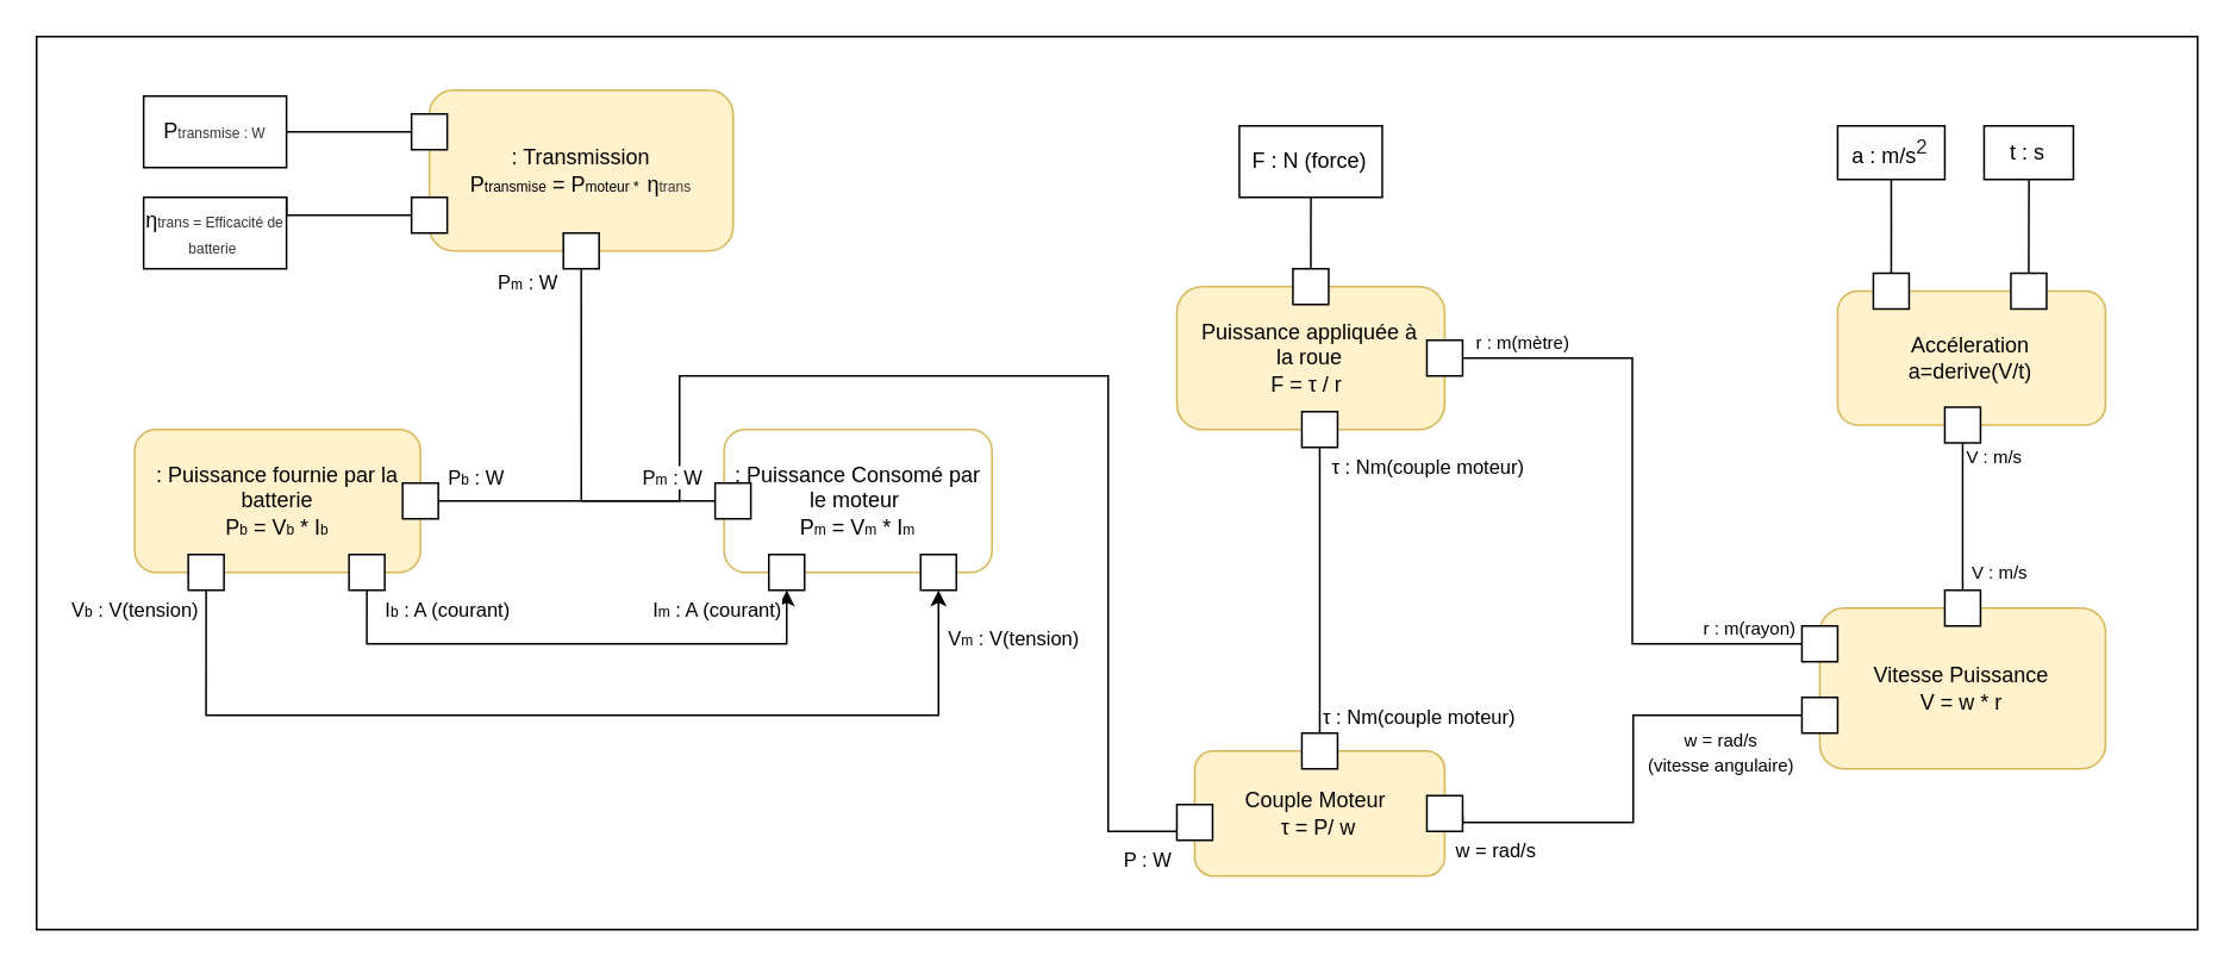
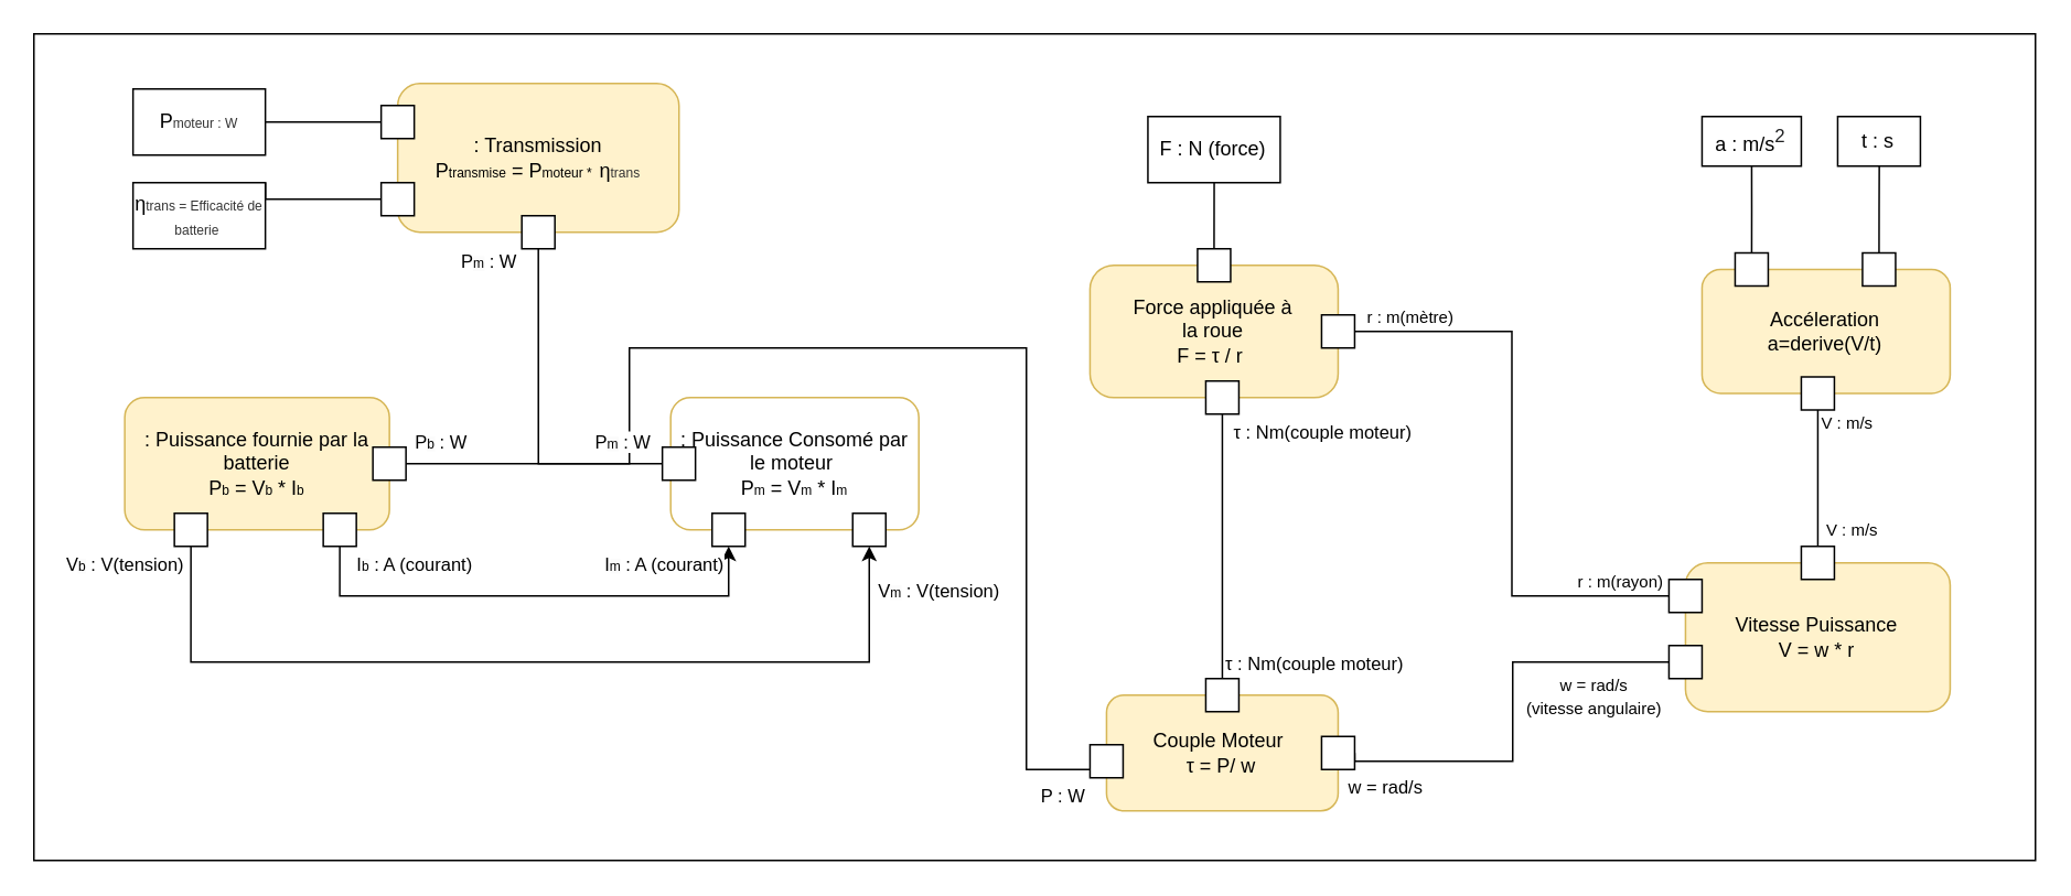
  <mxCell id="0" />
  <mxCell id="1" parent="0" />
  <mxCell id="2" value="" style="rounded=0;whiteSpace=wrap;html=1;fillColor=none;" vertex="1" parent="1"><mxGeometry x="20" y="20" width="1210" height="500" as="geometry" /></mxCell>
  <mxCell id="3" value=": Transmission&lt;br&gt;P&lt;span style=&quot;font-size: 8px;&quot;&gt;transmise&lt;/span&gt;&amp;nbsp;= P&lt;font style=&quot;font-size: 8px;&quot;&gt;moteur *&amp;nbsp;&amp;nbsp;&lt;/font&gt;&lt;font style=&quot;&quot;&gt;η&lt;font style=&quot;border-color: var(--border-color);&quot; color=&quot;#333333&quot;&gt;&lt;span style=&quot;border-color: var(--border-color); font-size: 8px;&quot;&gt;trans&lt;/span&gt;&lt;/font&gt;&lt;br&gt;&lt;/font&gt;" style="rounded=1;whiteSpace=wrap;html=1;fillColor=#fff2cc;strokeColor=#d6b656;" parent="1" vertex="1"><mxGeometry x="239.93" y="50" width="170.07" height="90" as="geometry" /></mxCell>
  <mxCell id="4" style="edgeStyle=orthogonalEdgeStyle;rounded=0;orthogonalLoop=1;jettySize=auto;html=1;exitX=0.5;exitY=1;exitDx=0;exitDy=0;entryX=0;entryY=0.5;entryDx=0;entryDy=0;endArrow=none;endFill=0;" parent="1" source="5" target="11" edge="1"><mxGeometry relative="1" as="geometry"><mxPoint x="320.222" y="270" as="targetPoint" /></mxGeometry></mxCell>
  <mxCell id="5" value="" style="strokeColor=inherit;fillColor=inherit;gradientColor=inherit;shape=rect;html=1;fontSize=10;verticalLabelPosition=top;verticalAlign=bottom;" parent="1" vertex="1"><mxGeometry x="314.96" y="130" width="20" height="20" as="geometry" /></mxCell>
  <mxCell id="6" style="edgeStyle=orthogonalEdgeStyle;rounded=0;orthogonalLoop=1;jettySize=auto;html=1;exitX=0;exitY=0.5;exitDx=0;exitDy=0;endArrow=none;endFill=0;" parent="1" source="7" edge="1"><mxGeometry relative="1" as="geometry"><mxPoint x="160" y="73.362" as="targetPoint" /></mxGeometry></mxCell>
  <mxCell id="7" value="" style="strokeColor=inherit;fillColor=inherit;gradientColor=inherit;shape=rect;html=1;fontSize=10;verticalLabelPosition=top;verticalAlign=bottom;" parent="1" vertex="1"><mxGeometry x="229.93" y="63.33" width="20" height="20" as="geometry" /></mxCell>
  <mxCell id="8" style="edgeStyle=orthogonalEdgeStyle;rounded=0;orthogonalLoop=1;jettySize=auto;html=1;exitX=0;exitY=0.5;exitDx=0;exitDy=0;endArrow=none;endFill=0;" parent="1" source="9" edge="1"><mxGeometry relative="1" as="geometry"><mxPoint x="160" y="109.884" as="targetPoint" /><Array as="points"><mxPoint x="160" y="120" /></Array></mxGeometry></mxCell>
  <mxCell id="9" value="" style="strokeColor=inherit;fillColor=inherit;gradientColor=inherit;shape=rect;html=1;fontSize=10;verticalLabelPosition=top;verticalAlign=bottom;" parent="1" vertex="1"><mxGeometry x="229.93" y="110" width="20" height="20" as="geometry" /></mxCell>
  <mxCell id="10" value=": Puissance Consomé par le moteur&amp;nbsp;&lt;br&gt;P&lt;span style=&quot;font-size: 8px;&quot;&gt;m&lt;/span&gt;&amp;nbsp;= V&lt;span style=&quot;font-size: 8px;&quot;&gt;m&lt;/span&gt;&amp;nbsp;* I&lt;span style=&quot;font-size: 8px;&quot;&gt;m&lt;/span&gt;" style="rounded=1;whiteSpace=wrap;html=1;fillColor=#ffffff;strokeColor=#d6b656;" parent="1" vertex="1"><mxGeometry x="404.96" y="240" width="150" height="80" as="geometry" /></mxCell>
  <mxCell id="11" value="" style="strokeColor=inherit;fillColor=inherit;gradientColor=inherit;shape=rect;html=1;fontSize=10;verticalLabelPosition=top;verticalAlign=bottom;" parent="1" vertex="1"><mxGeometry x="399.93" y="270" width="20" height="20" as="geometry" /></mxCell>
  <mxCell id="12" value="" style="strokeColor=inherit;fillColor=inherit;gradientColor=inherit;shape=rect;html=1;fontSize=10;verticalLabelPosition=top;verticalAlign=bottom;" parent="1" vertex="1"><mxGeometry x="430" y="310" width="20" height="20" as="geometry" /></mxCell>
  <mxCell id="13" value="" style="strokeColor=inherit;fillColor=inherit;gradientColor=inherit;shape=rect;html=1;fontSize=10;verticalLabelPosition=top;verticalAlign=bottom;" parent="1" vertex="1"><mxGeometry x="515" y="310" width="20" height="20" as="geometry" /></mxCell>
  <mxCell id="14" value=": Puissance fournie par la batterie&lt;br&gt;P&lt;font style=&quot;font-size: 8px;&quot;&gt;b&lt;/font&gt; = V&lt;font style=&quot;border-color: var(--border-color); font-size: 8px;&quot;&gt;b&lt;/font&gt;&amp;nbsp;* I&lt;font style=&quot;font-size: 8px;&quot;&gt;b&lt;/font&gt;" style="rounded=1;whiteSpace=wrap;html=1;fillColor=#fff2cc;strokeColor=#d6b656;" parent="1" vertex="1"><mxGeometry x="74.93" y="240" width="160" height="80" as="geometry" /></mxCell>
  <mxCell id="15" style="edgeStyle=orthogonalEdgeStyle;rounded=0;orthogonalLoop=1;jettySize=auto;html=1;exitX=0.5;exitY=1;exitDx=0;exitDy=0;entryX=0.5;entryY=1;entryDx=0;entryDy=0;" parent="1" source="16" target="12" edge="1"><mxGeometry relative="1" as="geometry"><mxPoint x="440" y="400" as="targetPoint" /><Array as="points"><mxPoint x="205" y="360" /><mxPoint x="440" y="360" /></Array></mxGeometry></mxCell>
  <mxCell id="16" value="" style="strokeColor=inherit;fillColor=inherit;gradientColor=inherit;shape=rect;html=1;fontSize=10;verticalLabelPosition=top;verticalAlign=bottom;" parent="1" vertex="1"><mxGeometry x="194.93" y="310" width="20" height="20" as="geometry" /></mxCell>
  <mxCell id="17" value="V&lt;font style=&quot;border-color: var(--border-color); background-color: rgb(251, 251, 251); font-size: 8px;&quot;&gt;b&lt;/font&gt;&amp;nbsp;: V(tension)" style="edgeLabel;html=1;align=center;verticalAlign=middle;resizable=0;points=[];" parent="1" vertex="1" connectable="0"><mxGeometry x="74.93" y="340" as="geometry" /></mxCell>
  <mxCell id="18" style="edgeStyle=orthogonalEdgeStyle;rounded=0;orthogonalLoop=1;jettySize=auto;html=1;exitX=0.5;exitY=1;exitDx=0;exitDy=0;entryX=0.5;entryY=1;entryDx=0;entryDy=0;" parent="1" source="19" target="13" edge="1"><mxGeometry relative="1" as="geometry"><mxPoint x="520" y="390" as="targetPoint" /><Array as="points"><mxPoint x="115" y="400" /><mxPoint x="525" y="400" /></Array></mxGeometry></mxCell>
  <mxCell id="19" value="" style="strokeColor=inherit;fillColor=inherit;gradientColor=inherit;shape=rect;html=1;fontSize=10;verticalLabelPosition=top;verticalAlign=bottom;" parent="1" vertex="1"><mxGeometry x="104.93" y="310" width="20" height="20" as="geometry" /></mxCell>
  <mxCell id="20" value="P&lt;font style=&quot;border-color: var(--border-color); background-color: rgb(251, 251, 251); font-size: 8px;&quot;&gt;b&lt;/font&gt;&amp;nbsp;: W" style="edgeLabel;html=1;align=center;verticalAlign=middle;resizable=0;points=[];" parent="1" vertex="1" connectable="0"><mxGeometry x="268" y="266" as="geometry"><mxPoint x="-3" as="offset" /></mxGeometry></mxCell>
  <mxCell id="21" style="edgeStyle=orthogonalEdgeStyle;rounded=0;orthogonalLoop=1;jettySize=auto;html=1;exitX=1;exitY=0.5;exitDx=0;exitDy=0;endArrow=none;endFill=0;entryX=0;entryY=0.75;entryDx=0;entryDy=0;" parent="1" source="22" target="34" edge="1"><mxGeometry relative="1" as="geometry"><mxPoint x="620" y="460" as="targetPoint" /><Array as="points"><mxPoint x="380" y="280" /><mxPoint x="380" y="210" /><mxPoint x="620" y="210" /><mxPoint x="620" y="465" /></Array></mxGeometry></mxCell>
  <mxCell id="22" value="" style="strokeColor=inherit;fillColor=inherit;gradientColor=inherit;shape=rect;html=1;fontSize=10;verticalLabelPosition=top;verticalAlign=bottom;" parent="1" vertex="1"><mxGeometry x="224.93" y="270" width="20" height="20" as="geometry" /></mxCell>
  <mxCell id="23" value="I&lt;font style=&quot;border-color: var(--border-color); background-color: rgb(251, 251, 251); font-size: 8px;&quot;&gt;b&lt;/font&gt;&amp;nbsp;: A (courant)" style="edgeLabel;html=1;align=center;verticalAlign=middle;resizable=0;points=[];" parent="1" vertex="1" connectable="0"><mxGeometry x="249.93" y="340" as="geometry" /></mxCell>
  <mxCell id="24" value="I&lt;span style=&quot;font-size: 8px; background-color: rgb(251, 251, 251);&quot;&gt;m&lt;/span&gt;&amp;nbsp;: A (courant)" style="edgeLabel;html=1;align=center;verticalAlign=middle;resizable=0;points=[];" parent="1" vertex="1" connectable="0"><mxGeometry x="400" y="340.005" as="geometry" /></mxCell>
  <mxCell id="25" value="V&lt;span style=&quot;font-size: 8px; background-color: rgb(251, 251, 251);&quot;&gt;m&lt;/span&gt;&amp;nbsp;: V(tension)" style="edgeLabel;html=1;align=center;verticalAlign=middle;resizable=0;points=[];" parent="1" vertex="1" connectable="0"><mxGeometry x="490" y="340.001" as="geometry"><mxPoint x="76" y="16" as="offset" /></mxGeometry></mxCell>
- <mxCell id="26" value="P&lt;span style=&quot;border-color: var(--border-color); color: rgb(51, 51, 51); font-size: 8px;&quot;&gt;transmise : W&lt;/span&gt;" style="rounded=0;whiteSpace=wrap;html=1;" parent="1" vertex="1"><mxGeometry x="79.93" y="53.33" width="80" height="40" as="geometry" /></mxCell>
+ <mxCell id="26" value="P&lt;span style=&quot;border-color: var(--border-color); color: rgb(51, 51, 51); font-size: 8px;&quot;&gt;moteur : W&lt;/span&gt;" style="rounded=0;whiteSpace=wrap;html=1;" parent="1" vertex="1"><mxGeometry x="79.93" y="53.33" width="80" height="40" as="geometry" /></mxCell>
  <mxCell id="27" value="η&lt;font color=&quot;#333333&quot;&gt;&lt;span style=&quot;font-size: 8px;&quot;&gt;trans = Efficacité de batterie&amp;nbsp;&lt;/span&gt;&lt;/font&gt;" style="rounded=0;whiteSpace=wrap;html=1;" parent="1" vertex="1"><mxGeometry x="79.93" y="110" width="80" height="40" as="geometry" /></mxCell>
  <mxCell id="28" value="P&lt;span style=&quot;font-size: 8px; background-color: rgb(251, 251, 251);&quot;&gt;m&lt;/span&gt;&amp;nbsp;: W" style="edgeLabel;html=1;align=center;verticalAlign=middle;resizable=0;points=[];" parent="1" vertex="1" connectable="0"><mxGeometry x="269.93" y="270" as="geometry"><mxPoint x="25" y="-113" as="offset" /></mxGeometry></mxCell>
  <mxCell id="29" value="P&lt;span style=&quot;font-size: 8px; background-color: rgb(251, 251, 251);&quot;&gt;m&lt;/span&gt;&amp;nbsp;: W" style="edgeLabel;html=1;align=center;verticalAlign=middle;resizable=0;points=[];" parent="1" vertex="1" connectable="0"><mxGeometry x="350" y="379" as="geometry"><mxPoint x="25" y="-113" as="offset" /></mxGeometry></mxCell>
- <mxCell id="30" value="Puissance appliquée&amp;nbsp;à &lt;br&gt;la roue&lt;br&gt;F = τ / r&amp;nbsp;" style="rounded=1;whiteSpace=wrap;html=1;arcSize=18;fillColor=#fff2cc;strokeColor=#d6b656;" parent="1" vertex="1"><mxGeometry x="658.46" y="160" width="150" height="80" as="geometry" /></mxCell>
+ <mxCell id="30" value="Force appliquée&amp;nbsp;à &lt;br&gt;la roue&lt;br&gt;F = τ / r&amp;nbsp;" style="rounded=1;whiteSpace=wrap;html=1;arcSize=18;fillColor=#fff2cc;strokeColor=#d6b656;" parent="1" vertex="1"><mxGeometry x="658.46" y="160" width="150" height="80" as="geometry" /></mxCell>
  <mxCell id="31" value="Vitesse Puissance&lt;br&gt;V = w * r" style="rounded=1;whiteSpace=wrap;html=1;fillColor=#fff2cc;strokeColor=#d6b656;" parent="1" vertex="1"><mxGeometry x="1018.46" y="340" width="160" height="90" as="geometry" /></mxCell>
  <mxCell id="32" value="Couple Moteur&amp;nbsp;&lt;br&gt;τ = P/ w" style="rounded=1;whiteSpace=wrap;html=1;fillColor=#fff2cc;strokeColor=#d6b656;" parent="1" vertex="1"><mxGeometry x="668.46" y="420" width="140" height="70" as="geometry" /></mxCell>
  <mxCell id="33" value="P : W" style="edgeLabel;html=1;align=center;verticalAlign=middle;resizable=0;points=[];" parent="1" vertex="1" connectable="0"><mxGeometry x="641.537" y="480" as="geometry" /></mxCell>
  <mxCell id="34" value="" style="strokeColor=inherit;fillColor=inherit;gradientColor=inherit;shape=rect;html=1;fontSize=10;verticalLabelPosition=top;verticalAlign=bottom;" parent="1" vertex="1"><mxGeometry x="658.46" y="450" width="20" height="20" as="geometry" /></mxCell>
  <mxCell id="35" value="" style="strokeColor=inherit;fillColor=inherit;gradientColor=inherit;shape=rect;html=1;fontSize=10;verticalLabelPosition=top;verticalAlign=bottom;" parent="1" vertex="1"><mxGeometry x="798.46" y="190" width="20" height="20" as="geometry" /></mxCell>
  <mxCell id="36" style="edgeStyle=orthogonalEdgeStyle;rounded=0;orthogonalLoop=1;jettySize=auto;html=1;exitX=0;exitY=0.5;exitDx=0;exitDy=0;entryX=1;entryY=0.5;entryDx=0;entryDy=0;endArrow=none;endFill=0;" parent="1" source="39" target="50" edge="1"><mxGeometry relative="1" as="geometry"><Array as="points"><mxPoint x="914" y="400" /><mxPoint x="914" y="460" /><mxPoint x="818" y="460" /></Array></mxGeometry></mxCell>
  <mxCell id="37" value="&lt;font style=&quot;font-size: 10px;&quot;&gt;w = rad/s &lt;br&gt;(vitesse angulaire)&lt;/font&gt;" style="edgeLabel;html=1;align=center;verticalAlign=middle;resizable=0;points=[];" parent="36" vertex="1" connectable="0"><mxGeometry x="-0.692" y="2" relative="1" as="geometry"><mxPoint x="-7" y="18" as="offset" /></mxGeometry></mxCell>
  <mxCell id="38" value="w = rad/s" style="edgeLabel;html=1;align=center;verticalAlign=middle;resizable=0;points=[];" parent="36" vertex="1" connectable="0"><mxGeometry x="0.818" y="1" relative="1" as="geometry"><mxPoint y="14" as="offset" /></mxGeometry></mxCell>
  <mxCell id="39" value="" style="strokeColor=inherit;fillColor=inherit;gradientColor=inherit;shape=rect;html=1;fontSize=10;verticalLabelPosition=top;verticalAlign=bottom;" parent="1" vertex="1"><mxGeometry x="1008.46" y="390" width="20" height="20" as="geometry" /></mxCell>
  <mxCell id="40" style="edgeStyle=orthogonalEdgeStyle;rounded=0;orthogonalLoop=1;jettySize=auto;html=1;exitX=0;exitY=0.5;exitDx=0;exitDy=0;entryX=1;entryY=0.5;entryDx=0;entryDy=0;endArrow=none;endFill=0;" parent="1" source="42" target="35" edge="1"><mxGeometry relative="1" as="geometry" /></mxCell>
  <mxCell id="41" value="&lt;font style=&quot;font-size: 10px;&quot;&gt;r : m(mètre)&lt;/font&gt;" style="edgeLabel;html=1;align=center;verticalAlign=middle;resizable=0;points=[];" parent="40" vertex="1" connectable="0"><mxGeometry x="0.837" y="3" relative="1" as="geometry"><mxPoint x="4" y="-13" as="offset" /></mxGeometry></mxCell>
  <mxCell id="42" value="" style="strokeColor=inherit;fillColor=inherit;gradientColor=inherit;shape=rect;html=1;fontSize=10;verticalLabelPosition=top;verticalAlign=bottom;" parent="1" vertex="1"><mxGeometry x="1008.46" y="350" width="20" height="20" as="geometry" /></mxCell>
  <mxCell id="43" value="" style="strokeColor=inherit;fillColor=inherit;gradientColor=inherit;shape=rect;html=1;fontSize=10;verticalLabelPosition=top;verticalAlign=bottom;" parent="1" vertex="1"><mxGeometry x="728.46" y="410" width="20" height="20" as="geometry" /></mxCell>
  <mxCell id="44" style="edgeStyle=orthogonalEdgeStyle;rounded=0;orthogonalLoop=1;jettySize=auto;html=1;exitX=0.5;exitY=0;exitDx=0;exitDy=0;endArrow=none;endFill=0;" parent="1" source="45" edge="1"><mxGeometry relative="1" as="geometry"><mxPoint x="733.551" y="100" as="targetPoint" /></mxGeometry></mxCell>
  <mxCell id="45" value="" style="strokeColor=inherit;fillColor=inherit;gradientColor=inherit;shape=rect;html=1;fontSize=10;verticalLabelPosition=top;verticalAlign=bottom;" parent="1" vertex="1"><mxGeometry x="723.46" y="150" width="20" height="20" as="geometry" /></mxCell>
  <mxCell id="46" style="edgeStyle=orthogonalEdgeStyle;rounded=0;orthogonalLoop=1;jettySize=auto;html=1;exitX=0.5;exitY=1;exitDx=0;exitDy=0;entryX=0.5;entryY=0;entryDx=0;entryDy=0;endArrow=none;endFill=0;" parent="1" source="49" target="43" edge="1"><mxGeometry relative="1" as="geometry" /></mxCell>
  <mxCell id="47" value="τ : Nm(couple moteur)" style="edgeLabel;html=1;align=center;verticalAlign=middle;resizable=0;points=[];" parent="46" vertex="1" connectable="0"><mxGeometry x="0.859" y="1" relative="1" as="geometry"><mxPoint x="54" y="1" as="offset" /></mxGeometry></mxCell>
  <mxCell id="48" value="τ : Nm(couple moteur)" style="edgeLabel;html=1;align=center;verticalAlign=middle;resizable=0;points=[];" parent="46" vertex="1" connectable="0"><mxGeometry x="-0.881" relative="1" as="geometry"><mxPoint x="60" as="offset" /></mxGeometry></mxCell>
  <mxCell id="49" value="" style="strokeColor=inherit;fillColor=inherit;gradientColor=inherit;shape=rect;html=1;fontSize=10;verticalLabelPosition=top;verticalAlign=bottom;" parent="1" vertex="1"><mxGeometry x="728.46" y="230" width="20" height="20" as="geometry" /></mxCell>
  <mxCell id="50" value="" style="strokeColor=inherit;fillColor=inherit;gradientColor=inherit;shape=rect;html=1;fontSize=10;verticalLabelPosition=top;verticalAlign=bottom;" parent="1" vertex="1"><mxGeometry x="798.46" y="445" width="20" height="20" as="geometry" /></mxCell>
  <mxCell id="51" value="Accéleration&lt;br&gt;a=derive(V/t)" style="rounded=1;whiteSpace=wrap;html=1;fillColor=#fff2cc;strokeColor=#d6b656;" parent="1" vertex="1"><mxGeometry x="1028.46" y="162.5" width="150" height="75" as="geometry" /></mxCell>
  <mxCell id="52" style="edgeStyle=orthogonalEdgeStyle;rounded=0;orthogonalLoop=1;jettySize=auto;html=1;exitX=0.5;exitY=1;exitDx=0;exitDy=0;entryX=0.5;entryY=0;entryDx=0;entryDy=0;endArrow=none;endFill=0;" parent="1" source="55" target="60" edge="1"><mxGeometry relative="1" as="geometry"><Array as="points" /></mxGeometry></mxCell>
  <mxCell id="53" value="&lt;font style=&quot;font-size: 10px;&quot;&gt;V : m/s&lt;/font&gt;" style="edgeLabel;html=1;align=center;verticalAlign=middle;resizable=0;points=[];" parent="52" vertex="1" connectable="0"><mxGeometry x="-0.721" y="-1" relative="1" as="geometry"><mxPoint x="18" y="-5" as="offset" /></mxGeometry></mxCell>
  <mxCell id="54" value="&lt;font style=&quot;font-size: 10px;&quot;&gt;V : m/s&lt;/font&gt;" style="edgeLabel;html=1;align=center;verticalAlign=middle;resizable=0;points=[];" parent="52" vertex="1" connectable="0"><mxGeometry x="0.749" y="-2" relative="1" as="geometry"><mxPoint x="22" as="offset" /></mxGeometry></mxCell>
  <mxCell id="55" value="" style="strokeColor=inherit;fillColor=inherit;gradientColor=inherit;shape=rect;html=1;fontSize=10;verticalLabelPosition=top;verticalAlign=bottom;" parent="1" vertex="1"><mxGeometry x="1088.46" y="227.5" width="20" height="20" as="geometry" /></mxCell>
  <mxCell id="56" style="edgeStyle=orthogonalEdgeStyle;rounded=0;orthogonalLoop=1;jettySize=auto;html=1;exitX=0.5;exitY=0;exitDx=0;exitDy=0;endArrow=none;endFill=0;" parent="1" source="57" edge="1"><mxGeometry relative="1" as="geometry"><mxPoint x="1058.46" y="100" as="targetPoint" /></mxGeometry></mxCell>
  <mxCell id="57" value="" style="strokeColor=inherit;fillColor=inherit;gradientColor=inherit;shape=rect;html=1;fontSize=10;verticalLabelPosition=top;verticalAlign=bottom;" parent="1" vertex="1"><mxGeometry x="1048.46" y="152.5" width="20" height="20" as="geometry" /></mxCell>
  <mxCell id="58" style="edgeStyle=orthogonalEdgeStyle;rounded=0;orthogonalLoop=1;jettySize=auto;html=1;exitX=0.5;exitY=0;exitDx=0;exitDy=0;endArrow=none;endFill=0;" parent="1" source="59" edge="1"><mxGeometry relative="1" as="geometry"><mxPoint x="1135.603" y="100" as="targetPoint" /></mxGeometry></mxCell>
  <mxCell id="59" value="" style="strokeColor=inherit;fillColor=inherit;gradientColor=inherit;shape=rect;html=1;fontSize=10;verticalLabelPosition=top;verticalAlign=bottom;" parent="1" vertex="1"><mxGeometry x="1125.46" y="152.5" width="20" height="20" as="geometry" /></mxCell>
  <mxCell id="60" value="" style="strokeColor=inherit;fillColor=inherit;gradientColor=inherit;shape=rect;html=1;fontSize=10;verticalLabelPosition=top;verticalAlign=bottom;" parent="1" vertex="1"><mxGeometry x="1088.46" y="330" width="20" height="20" as="geometry" /></mxCell>
  <mxCell id="61" value="F : N (force)" style="rounded=0;whiteSpace=wrap;html=1;" parent="1" vertex="1"><mxGeometry x="693.46" y="70" width="80" height="40" as="geometry" /></mxCell>
  <mxCell id="62" value="&lt;font style=&quot;font-size: 10px;&quot;&gt;r : m(rayon)&lt;/font&gt;" style="edgeLabel;html=1;align=center;verticalAlign=middle;resizable=0;points=[];" parent="1" vertex="1" connectable="0"><mxGeometry x="978.461" y="350" as="geometry" /></mxCell>
  <mxCell id="63" value="a :&amp;nbsp;m/s&lt;sup style=&quot;line-height: 1; font-size: 11.2px; color: rgb(32, 33, 34); font-family: sans-serif; text-align: start; background-color: rgb(255, 255, 255);&quot;&gt;2&lt;/sup&gt;" style="rounded=0;whiteSpace=wrap;html=1;" parent="1" vertex="1"><mxGeometry x="1028.46" y="70" width="60" height="30" as="geometry" /></mxCell>
  <mxCell id="64" value="t : s" style="rounded=0;whiteSpace=wrap;html=1;" parent="1" vertex="1"><mxGeometry x="1110.46" y="70" width="50" height="30" as="geometry" /></mxCell>
